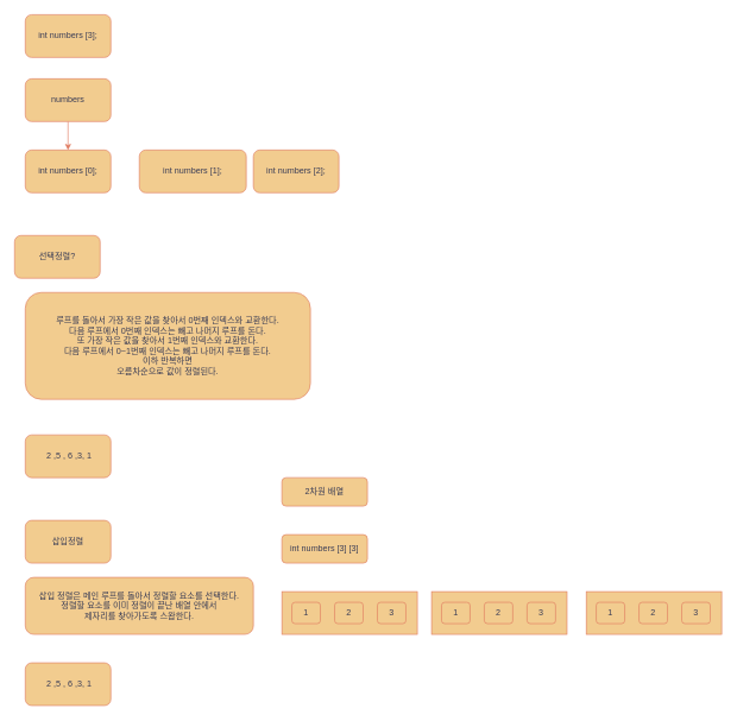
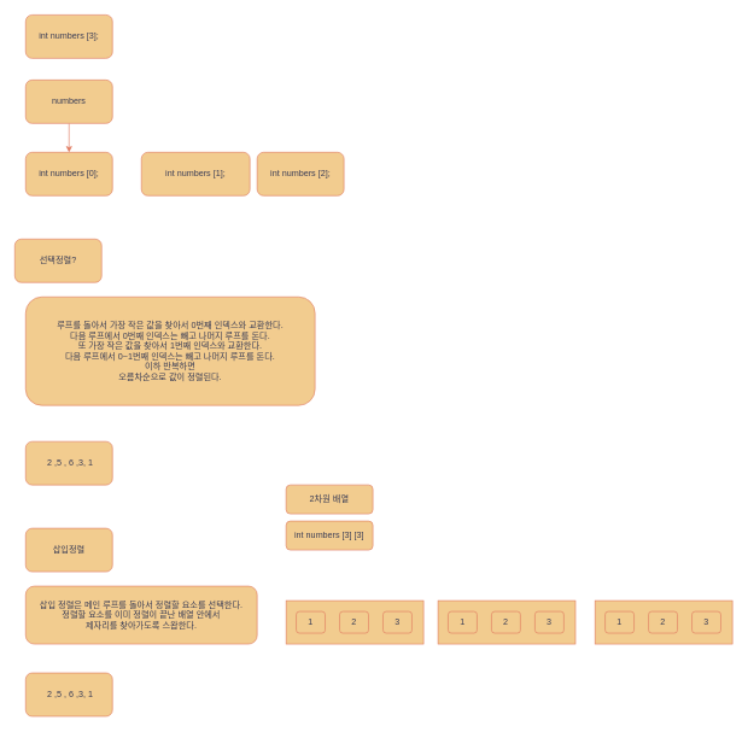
  <mxCell id="0" />
  <mxCell id="1" parent="0" />
  <mxCell id="2" value="int numbers [3];" style="rounded=1;whiteSpace=wrap;html=1;labelBackgroundColor=none;fillColor=#F2CC8F;strokeColor=#E07A5F;fontColor=#393C56;" vertex="1" parent="1"><mxGeometry x="35" y="20" width="120" height="60" as="geometry" /></mxCell>
  <mxCell id="3" value="int numbers [0];" style="rounded=1;whiteSpace=wrap;html=1;labelBackgroundColor=none;fillColor=#F2CC8F;strokeColor=#E07A5F;fontColor=#393C56;" vertex="1" parent="1"><mxGeometry x="35" y="210" width="120" height="60" as="geometry" /></mxCell>
  <mxCell id="4" value="int numbers [1];" style="rounded=1;whiteSpace=wrap;html=1;labelBackgroundColor=none;fillColor=#F2CC8F;strokeColor=#E07A5F;fontColor=#393C56;" vertex="1" parent="1"><mxGeometry x="195" y="210" width="150" height="60" as="geometry" /></mxCell>
  <mxCell id="5" value="int numbers [2];" style="rounded=1;whiteSpace=wrap;html=1;labelBackgroundColor=none;fillColor=#F2CC8F;strokeColor=#E07A5F;fontColor=#393C56;" vertex="1" parent="1"><mxGeometry x="355" y="210" width="120" height="60" as="geometry" /></mxCell>
  <mxCell id="6" style="edgeStyle=orthogonalEdgeStyle;rounded=0;orthogonalLoop=1;jettySize=auto;html=1;entryX=0.5;entryY=0;entryDx=0;entryDy=0;strokeColor=#E07A5F;fontColor=#393C56;fillColor=#F2CC8F;" edge="1" parent="1" source="7" target="3"><mxGeometry relative="1" as="geometry" /></mxCell>
  <mxCell id="7" value="numbers" style="rounded=1;whiteSpace=wrap;html=1;labelBackgroundColor=none;fillColor=#F2CC8F;strokeColor=#E07A5F;fontColor=#393C56;" vertex="1" parent="1"><mxGeometry x="35" y="110" width="120" height="60" as="geometry" /></mxCell>
  <mxCell id="8" value="선택정렬?" style="rounded=1;whiteSpace=wrap;html=1;labelBackgroundColor=none;fillColor=#F2CC8F;strokeColor=#E07A5F;fontColor=#393C56;" vertex="1" parent="1"><mxGeometry x="20" y="330" width="120" height="60" as="geometry" /></mxCell>
  <mxCell id="9" value="루프를 돌아서 가장 작은 값을 찾아서 0번째 인덱스와 교환한다.&lt;br&gt;다음 루프에서 0번째 인덱스는 빼고 나머지 루프를 돈다.&lt;br&gt;또 가장 작은 값을 찾아서 1번째 인덱스와 교환한다.&lt;br&gt;다음 루프에서 0~1번째 인덱스는 빼고 나머지 루프를 돈다.&lt;br&gt;이하 반복하면&lt;br&gt;오름차순으로 값이 정렬된다." style="rounded=1;whiteSpace=wrap;html=1;labelBackgroundColor=none;fillColor=#F2CC8F;strokeColor=#E07A5F;fontColor=#393C56;" vertex="1" parent="1"><mxGeometry x="35" y="410" width="400" height="150" as="geometry" /></mxCell>
  <mxCell id="10" value="&amp;nbsp;2 ,5 , 6 ,3, 1" style="rounded=1;whiteSpace=wrap;html=1;labelBackgroundColor=none;fillColor=#F2CC8F;strokeColor=#E07A5F;fontColor=#393C56;" vertex="1" parent="1"><mxGeometry x="35" y="610" width="120" height="60" as="geometry" /></mxCell>
  <mxCell id="11" value="삽입 정렬은 메인 루프를 돌아서 정렬할 요소를 선택한다.&lt;br&gt;정렬할 요소를 이미 정렬이 끝난 배열 안에서&lt;br&gt;제자리를 찾아가도록 스왑한다." style="rounded=1;whiteSpace=wrap;html=1;labelBackgroundColor=none;fillColor=#F2CC8F;strokeColor=#E07A5F;fontColor=#393C56;" vertex="1" parent="1"><mxGeometry x="35" y="810" width="320" height="80" as="geometry" /></mxCell>
  <mxCell id="12" value="삽입정렬" style="rounded=1;whiteSpace=wrap;html=1;labelBackgroundColor=none;fillColor=#F2CC8F;strokeColor=#E07A5F;fontColor=#393C56;" vertex="1" parent="1"><mxGeometry x="35" y="730" width="120" height="60" as="geometry" /></mxCell>
  <mxCell id="13" value="&amp;nbsp;2 ,5 , 6 ,3, 1" style="rounded=1;whiteSpace=wrap;html=1;labelBackgroundColor=none;fillColor=#F2CC8F;strokeColor=#E07A5F;fontColor=#393C56;" vertex="1" parent="1"><mxGeometry x="35" y="930" width="120" height="60" as="geometry" /></mxCell>
  <mxCell id="14" value="2차원 배열" style="rounded=1;whiteSpace=wrap;html=1;labelBackgroundColor=none;fillColor=#F2CC8F;strokeColor=#E07A5F;fontColor=#393C56;" vertex="1" parent="1"><mxGeometry x="395" y="670" width="120" height="40" as="geometry" /></mxCell>
  <mxCell id="15" value="" style="group" vertex="1" connectable="0" parent="1"><mxGeometry x="395" y="830" width="190" height="60" as="geometry" /></mxCell>
  <mxCell id="16" value="" style="rounded=0;whiteSpace=wrap;html=1;strokeColor=#E07A5F;fontColor=#393C56;fillColor=#F2CC8F;" vertex="1" parent="15"><mxGeometry width="190" height="60" as="geometry" /></mxCell>
  <mxCell id="17" value="1" style="rounded=1;whiteSpace=wrap;html=1;labelBackgroundColor=none;fillColor=#F2CC8F;strokeColor=#E07A5F;fontColor=#393C56;" vertex="1" parent="15"><mxGeometry x="14" y="15" width="40" height="30" as="geometry" /></mxCell>
  <mxCell id="18" value="2" style="rounded=1;whiteSpace=wrap;html=1;labelBackgroundColor=none;fillColor=#F2CC8F;strokeColor=#E07A5F;fontColor=#393C56;" vertex="1" parent="15"><mxGeometry x="74" y="15" width="40" height="30" as="geometry" /></mxCell>
  <mxCell id="19" value="3" style="rounded=1;whiteSpace=wrap;html=1;labelBackgroundColor=none;fillColor=#F2CC8F;strokeColor=#E07A5F;fontColor=#393C56;" vertex="1" parent="15"><mxGeometry x="134" y="15" width="40" height="30" as="geometry" /></mxCell>
  <mxCell id="20" value="" style="group" vertex="1" connectable="0" parent="1"><mxGeometry x="822" y="830" width="190" height="60" as="geometry" /></mxCell>
  <mxCell id="21" value="" style="rounded=0;whiteSpace=wrap;html=1;strokeColor=#E07A5F;fontColor=#393C56;fillColor=#F2CC8F;" vertex="1" parent="20"><mxGeometry width="190" height="60" as="geometry" /></mxCell>
  <mxCell id="22" value="1" style="rounded=1;whiteSpace=wrap;html=1;labelBackgroundColor=none;fillColor=#F2CC8F;strokeColor=#E07A5F;fontColor=#393C56;" vertex="1" parent="20"><mxGeometry x="14" y="15" width="40" height="30" as="geometry" /></mxCell>
  <mxCell id="23" value="2" style="rounded=1;whiteSpace=wrap;html=1;labelBackgroundColor=none;fillColor=#F2CC8F;strokeColor=#E07A5F;fontColor=#393C56;" vertex="1" parent="20"><mxGeometry x="74" y="15" width="40" height="30" as="geometry" /></mxCell>
  <mxCell id="24" value="3" style="rounded=1;whiteSpace=wrap;html=1;labelBackgroundColor=none;fillColor=#F2CC8F;strokeColor=#E07A5F;fontColor=#393C56;" vertex="1" parent="20"><mxGeometry x="134" y="15" width="40" height="30" as="geometry" /></mxCell>
  <mxCell id="25" value="" style="group" vertex="1" connectable="0" parent="1"><mxGeometry x="605" y="830" width="190" height="60" as="geometry" /></mxCell>
  <mxCell id="26" value="" style="rounded=0;whiteSpace=wrap;html=1;strokeColor=#E07A5F;fontColor=#393C56;fillColor=#F2CC8F;" vertex="1" parent="25"><mxGeometry width="190" height="60" as="geometry" /></mxCell>
  <mxCell id="27" value="1" style="rounded=1;whiteSpace=wrap;html=1;labelBackgroundColor=none;fillColor=#F2CC8F;strokeColor=#E07A5F;fontColor=#393C56;" vertex="1" parent="25"><mxGeometry x="14" y="15" width="40" height="30" as="geometry" /></mxCell>
  <mxCell id="28" value="2" style="rounded=1;whiteSpace=wrap;html=1;labelBackgroundColor=none;fillColor=#F2CC8F;strokeColor=#E07A5F;fontColor=#393C56;" vertex="1" parent="25"><mxGeometry x="74" y="15" width="40" height="30" as="geometry" /></mxCell>
  <mxCell id="29" value="3" style="rounded=1;whiteSpace=wrap;html=1;labelBackgroundColor=none;fillColor=#F2CC8F;strokeColor=#E07A5F;fontColor=#393C56;" vertex="1" parent="25"><mxGeometry x="134" y="15" width="40" height="30" as="geometry" /></mxCell>
- <mxCell id="30" value="int numbers [3] [3]" style="rounded=1;whiteSpace=wrap;html=1;labelBackgroundColor=none;fillColor=#F2CC8F;strokeColor=#E07A5F;fontColor=#393C56;" vertex="1" parent="1"><mxGeometry x="395" y="750" width="120" height="40" as="geometry" /></mxCell>
+ <mxCell id="30" value="int numbers [3] [3]" style="rounded=1;whiteSpace=wrap;html=1;labelBackgroundColor=none;fillColor=#F2CC8F;strokeColor=#E07A5F;fontColor=#393C56;" vertex="1" parent="1"><mxGeometry x="395" y="720" width="120" height="40" as="geometry" /></mxCell>
